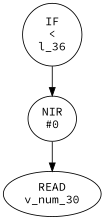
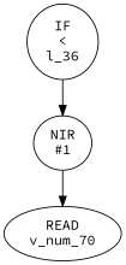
  digraph {
    fontname="Source Code Pro"
    node [fontname="Source Code Pro"]
    edge [fontname="Source Code Pro"]
-   n1 [label="READ\nv_num_30\n"]
+   n1 [label="READ\nv_num_70\n"]
    n2 [label="IF\n<\nl_36\n"]
-   n3 [label="NIR\n#0\n"]
+   n3 [label="NIR\n#1\n"]
    n2 -> n3
    n3 -> n1
  }
